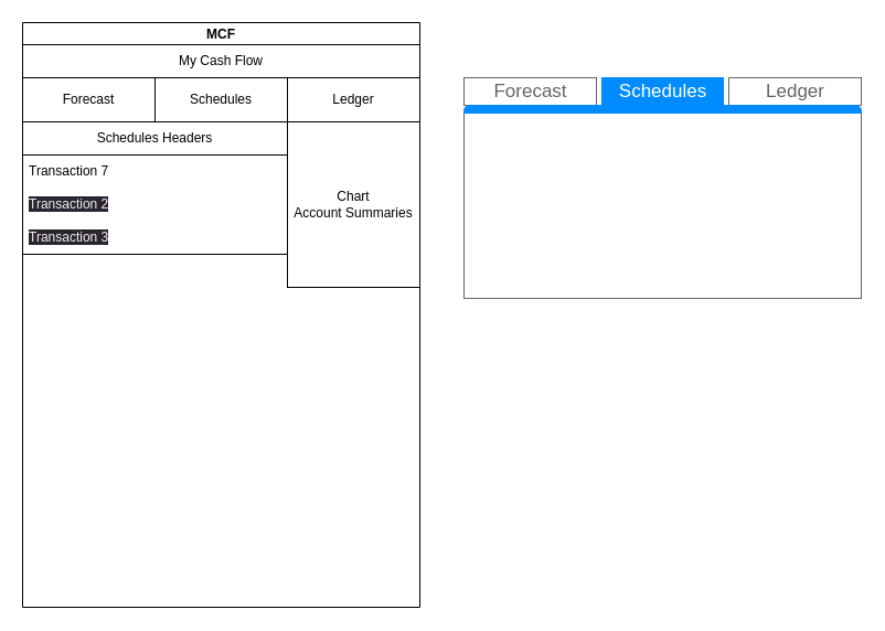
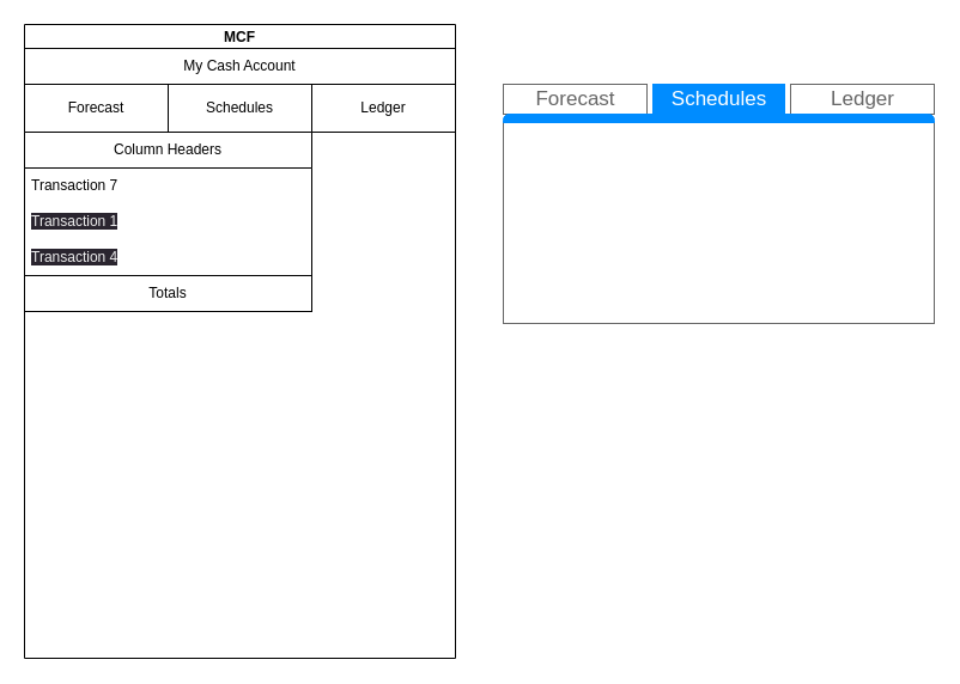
  <mxCell id="0" />
  <mxCell id="1" parent="0" />
  <mxCell id="2" value="MCF" style="swimlane;startSize=20;horizontal=1;containerType=tree;" vertex="1" parent="1"><mxGeometry x="20" y="20" width="360" height="530" as="geometry"><mxRectangle x="80" y="70" width="120" height="30" as="alternateBounds" /></mxGeometry></mxCell>
- <mxCell id="3" value="My Cash Flow" style="whiteSpace=wrap;html=1;treeFolding=1;treeMoving=1;newEdgeStyle={&quot;edgeStyle&quot;:&quot;elbowEdgeStyle&quot;,&quot;startArrow&quot;:&quot;none&quot;,&quot;endArrow&quot;:&quot;none&quot;};" vertex="1" parent="2"><mxGeometry y="20" width="360" height="30" as="geometry" /></mxCell>
+ <mxCell id="3" value="My Cash Account" style="whiteSpace=wrap;html=1;treeFolding=1;treeMoving=1;newEdgeStyle={&quot;edgeStyle&quot;:&quot;elbowEdgeStyle&quot;,&quot;startArrow&quot;:&quot;none&quot;,&quot;endArrow&quot;:&quot;none&quot;};" vertex="1" parent="2"><mxGeometry y="20" width="360" height="30" as="geometry" /></mxCell>
  <mxCell id="4" value="Schedules" style="rounded=0;whiteSpace=wrap;html=1;" vertex="1" parent="2"><mxGeometry x="120" y="50" width="120" height="40" as="geometry" /></mxCell>
  <mxCell id="5" value="Ledger" style="rounded=0;whiteSpace=wrap;html=1;" vertex="1" parent="2"><mxGeometry x="240" y="50" width="120" height="40" as="geometry" /></mxCell>
  <mxCell id="6" value="Forecast" style="rounded=0;whiteSpace=wrap;html=1;" vertex="1" parent="2"><mxGeometry y="50" width="120" height="40" as="geometry" /></mxCell>
- <mxCell id="7" value="Schedules Headers" style="swimlane;fontStyle=0;childLayout=stackLayout;horizontal=1;startSize=30;horizontalStack=0;resizeParent=1;resizeParentMax=0;resizeLast=0;collapsible=1;marginBottom=0;whiteSpace=wrap;html=1;" vertex="1" parent="2"><mxGeometry y="90" width="240" height="120" as="geometry" /></mxCell>
+ <mxCell id="7" value="Column Headers" style="swimlane;fontStyle=0;childLayout=stackLayout;horizontal=1;startSize=30;horizontalStack=0;resizeParent=1;resizeParentMax=0;resizeLast=0;collapsible=1;marginBottom=0;whiteSpace=wrap;html=1;" vertex="1" parent="2"><mxGeometry y="90" width="240" height="120" as="geometry" /></mxCell>
  <mxCell id="8" value="Transaction 7" style="text;strokeColor=none;fillColor=none;align=left;verticalAlign=middle;spacingLeft=4;spacingRight=4;overflow=hidden;points=[[0,0.5],[1,0.5]];portConstraint=eastwest;rotatable=0;whiteSpace=wrap;html=1;" vertex="1" parent="7"><mxGeometry y="30" width="240" height="30" as="geometry" /></mxCell>
- <mxCell id="9" value="&lt;span style=&quot;color: rgb(240, 240, 240); font-family: Helvetica; font-size: 12px; font-style: normal; font-variant-ligatures: normal; font-variant-caps: normal; font-weight: 400; letter-spacing: normal; orphans: 2; text-align: left; text-indent: 0px; text-transform: none; widows: 2; word-spacing: 0px; -webkit-text-stroke-width: 0px; background-color: rgb(42, 37, 47); text-decoration-thickness: initial; text-decoration-style: initial; text-decoration-color: initial; float: none; display: inline !important;&quot;&gt;Transaction 2&lt;/span&gt;" style="text;strokeColor=none;fillColor=none;align=left;verticalAlign=middle;spacingLeft=4;spacingRight=4;overflow=hidden;points=[[0,0.5],[1,0.5]];portConstraint=eastwest;rotatable=0;whiteSpace=wrap;html=1;" vertex="1" parent="7"><mxGeometry y="60" width="240" height="30" as="geometry" /></mxCell>
- <mxCell id="10" value="&lt;span style=&quot;color: rgb(240, 240, 240); font-family: Helvetica; font-size: 12px; font-style: normal; font-variant-ligatures: normal; font-variant-caps: normal; font-weight: 400; letter-spacing: normal; orphans: 2; text-align: left; text-indent: 0px; text-transform: none; widows: 2; word-spacing: 0px; -webkit-text-stroke-width: 0px; background-color: rgb(42, 37, 47); text-decoration-thickness: initial; text-decoration-style: initial; text-decoration-color: initial; float: none; display: inline !important;&quot;&gt;Transaction 3&lt;/span&gt;" style="text;strokeColor=none;fillColor=none;align=left;verticalAlign=middle;spacingLeft=4;spacingRight=4;overflow=hidden;points=[[0,0.5],[1,0.5]];portConstraint=eastwest;rotatable=0;whiteSpace=wrap;html=1;" vertex="1" parent="7"><mxGeometry y="90" width="240" height="30" as="geometry" /></mxCell>
- <mxCell id="12" value="Chart&lt;br&gt;Account Summaries" style="rounded=0;whiteSpace=wrap;html=1;" vertex="1" parent="2"><mxGeometry x="240" y="90" width="120" height="150" as="geometry" /></mxCell>
+ <mxCell id="9" value="&lt;span style=&quot;color: rgb(240, 240, 240); font-family: Helvetica; font-size: 12px; font-style: normal; font-variant-ligatures: normal; font-variant-caps: normal; font-weight: 400; letter-spacing: normal; orphans: 2; text-align: left; text-indent: 0px; text-transform: none; widows: 2; word-spacing: 0px; -webkit-text-stroke-width: 0px; background-color: rgb(42, 37, 47); text-decoration-thickness: initial; text-decoration-style: initial; text-decoration-color: initial; float: none; display: inline !important;&quot;&gt;Transaction 1&lt;/span&gt;" style="text;strokeColor=none;fillColor=none;align=left;verticalAlign=middle;spacingLeft=4;spacingRight=4;overflow=hidden;points=[[0,0.5],[1,0.5]];portConstraint=eastwest;rotatable=0;whiteSpace=wrap;html=1;" vertex="1" parent="7"><mxGeometry y="60" width="240" height="30" as="geometry" /></mxCell>
+ <mxCell id="10" value="&lt;span style=&quot;color: rgb(240, 240, 240); font-family: Helvetica; font-size: 12px; font-style: normal; font-variant-ligatures: normal; font-variant-caps: normal; font-weight: 400; letter-spacing: normal; orphans: 2; text-align: left; text-indent: 0px; text-transform: none; widows: 2; word-spacing: 0px; -webkit-text-stroke-width: 0px; background-color: rgb(42, 37, 47); text-decoration-thickness: initial; text-decoration-style: initial; text-decoration-color: initial; float: none; display: inline !important;&quot;&gt;Transaction 4&lt;/span&gt;" style="text;strokeColor=none;fillColor=none;align=left;verticalAlign=middle;spacingLeft=4;spacingRight=4;overflow=hidden;points=[[0,0.5],[1,0.5]];portConstraint=eastwest;rotatable=0;whiteSpace=wrap;html=1;" vertex="1" parent="7"><mxGeometry y="90" width="240" height="30" as="geometry" /></mxCell>
+ <mxCell id="11" value="Totals" style="whiteSpace=wrap;html=1;treeFolding=1;treeMoving=1;newEdgeStyle={&quot;edgeStyle&quot;:&quot;elbowEdgeStyle&quot;,&quot;startArrow&quot;:&quot;none&quot;,&quot;endArrow&quot;:&quot;none&quot;};" vertex="1" parent="2"><mxGeometry y="210" width="240" height="30" as="geometry" /></mxCell>
  <mxCell id="13" value="" style="strokeWidth=1;shadow=0;dashed=0;align=center;html=1;shape=mxgraph.mockup.containers.marginRect2;rectMarginTop=32;strokeColor=#666666;gradientColor=none;whiteSpace=wrap;" vertex="1" parent="1"><mxGeometry x="420" y="70" width="360" height="200" as="geometry" /></mxCell>
  <mxCell id="14" value="Forecast" style="strokeColor=inherit;fillColor=inherit;gradientColor=inherit;strokeWidth=1;shadow=0;dashed=0;align=center;html=1;shape=mxgraph.mockup.containers.rrect;rSize=0;fontSize=17;fontColor=#666666;gradientColor=none;" vertex="1" parent="13"><mxGeometry width="120" height="25" relative="1" as="geometry"><mxPoint as="offset" /></mxGeometry></mxCell>
  <mxCell id="15" value="Schedules" style="strokeWidth=1;shadow=0;dashed=0;align=center;html=1;shape=mxgraph.mockup.containers.rrect;rSize=0;fontSize=17;fontColor=#ffffff;strokeColor=#008cff;fillColor=#008cff;" vertex="1" parent="13"><mxGeometry width="110" height="25" relative="1" as="geometry"><mxPoint x="125" as="offset" /></mxGeometry></mxCell>
  <mxCell id="16" value="Ledger" style="strokeColor=inherit;fillColor=inherit;gradientColor=inherit;strokeWidth=1;shadow=0;dashed=0;align=center;html=1;shape=mxgraph.mockup.containers.rrect;rSize=0;fontSize=17;fontColor=#666666;gradientColor=none;" vertex="1" parent="13"><mxGeometry width="120" height="25" relative="1" as="geometry"><mxPoint x="240" as="offset" /></mxGeometry></mxCell>
  <mxCell id="17" value="" style="strokeWidth=1;shadow=0;dashed=0;align=center;html=1;shape=mxgraph.mockup.containers.topButton;rSize=5;strokeColor=#008cff;fillColor=#008cff;gradientColor=none;resizeWidth=1;movable=0;deletable=1;" vertex="1" parent="13"><mxGeometry width="360" height="7" relative="1" as="geometry"><mxPoint y="25" as="offset" /></mxGeometry></mxCell>
